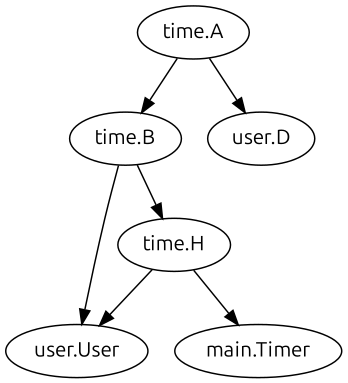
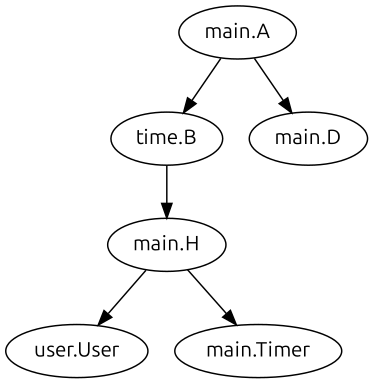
  digraph {
    fontname=Ubuntu
    node [fontname=Ubuntu]
    edge [fontname=Ubuntu]
    n1 [label="time.B"]
-   "main.A" [label="time.A"]
-   "main.D" [label="user.D"]
+   "main.A"
+   "main.D"
    "user.User"
-   "main.H" [label="time.H"]
+   "main.H"
    n6 [label="main.Timer"]
-   n1 -> "user.User"
    n1 -> "main.H"
    "main.A" -> n1
    "main.A" -> "main.D"
    "main.H" -> "user.User"
    "main.H" -> n6
  }
